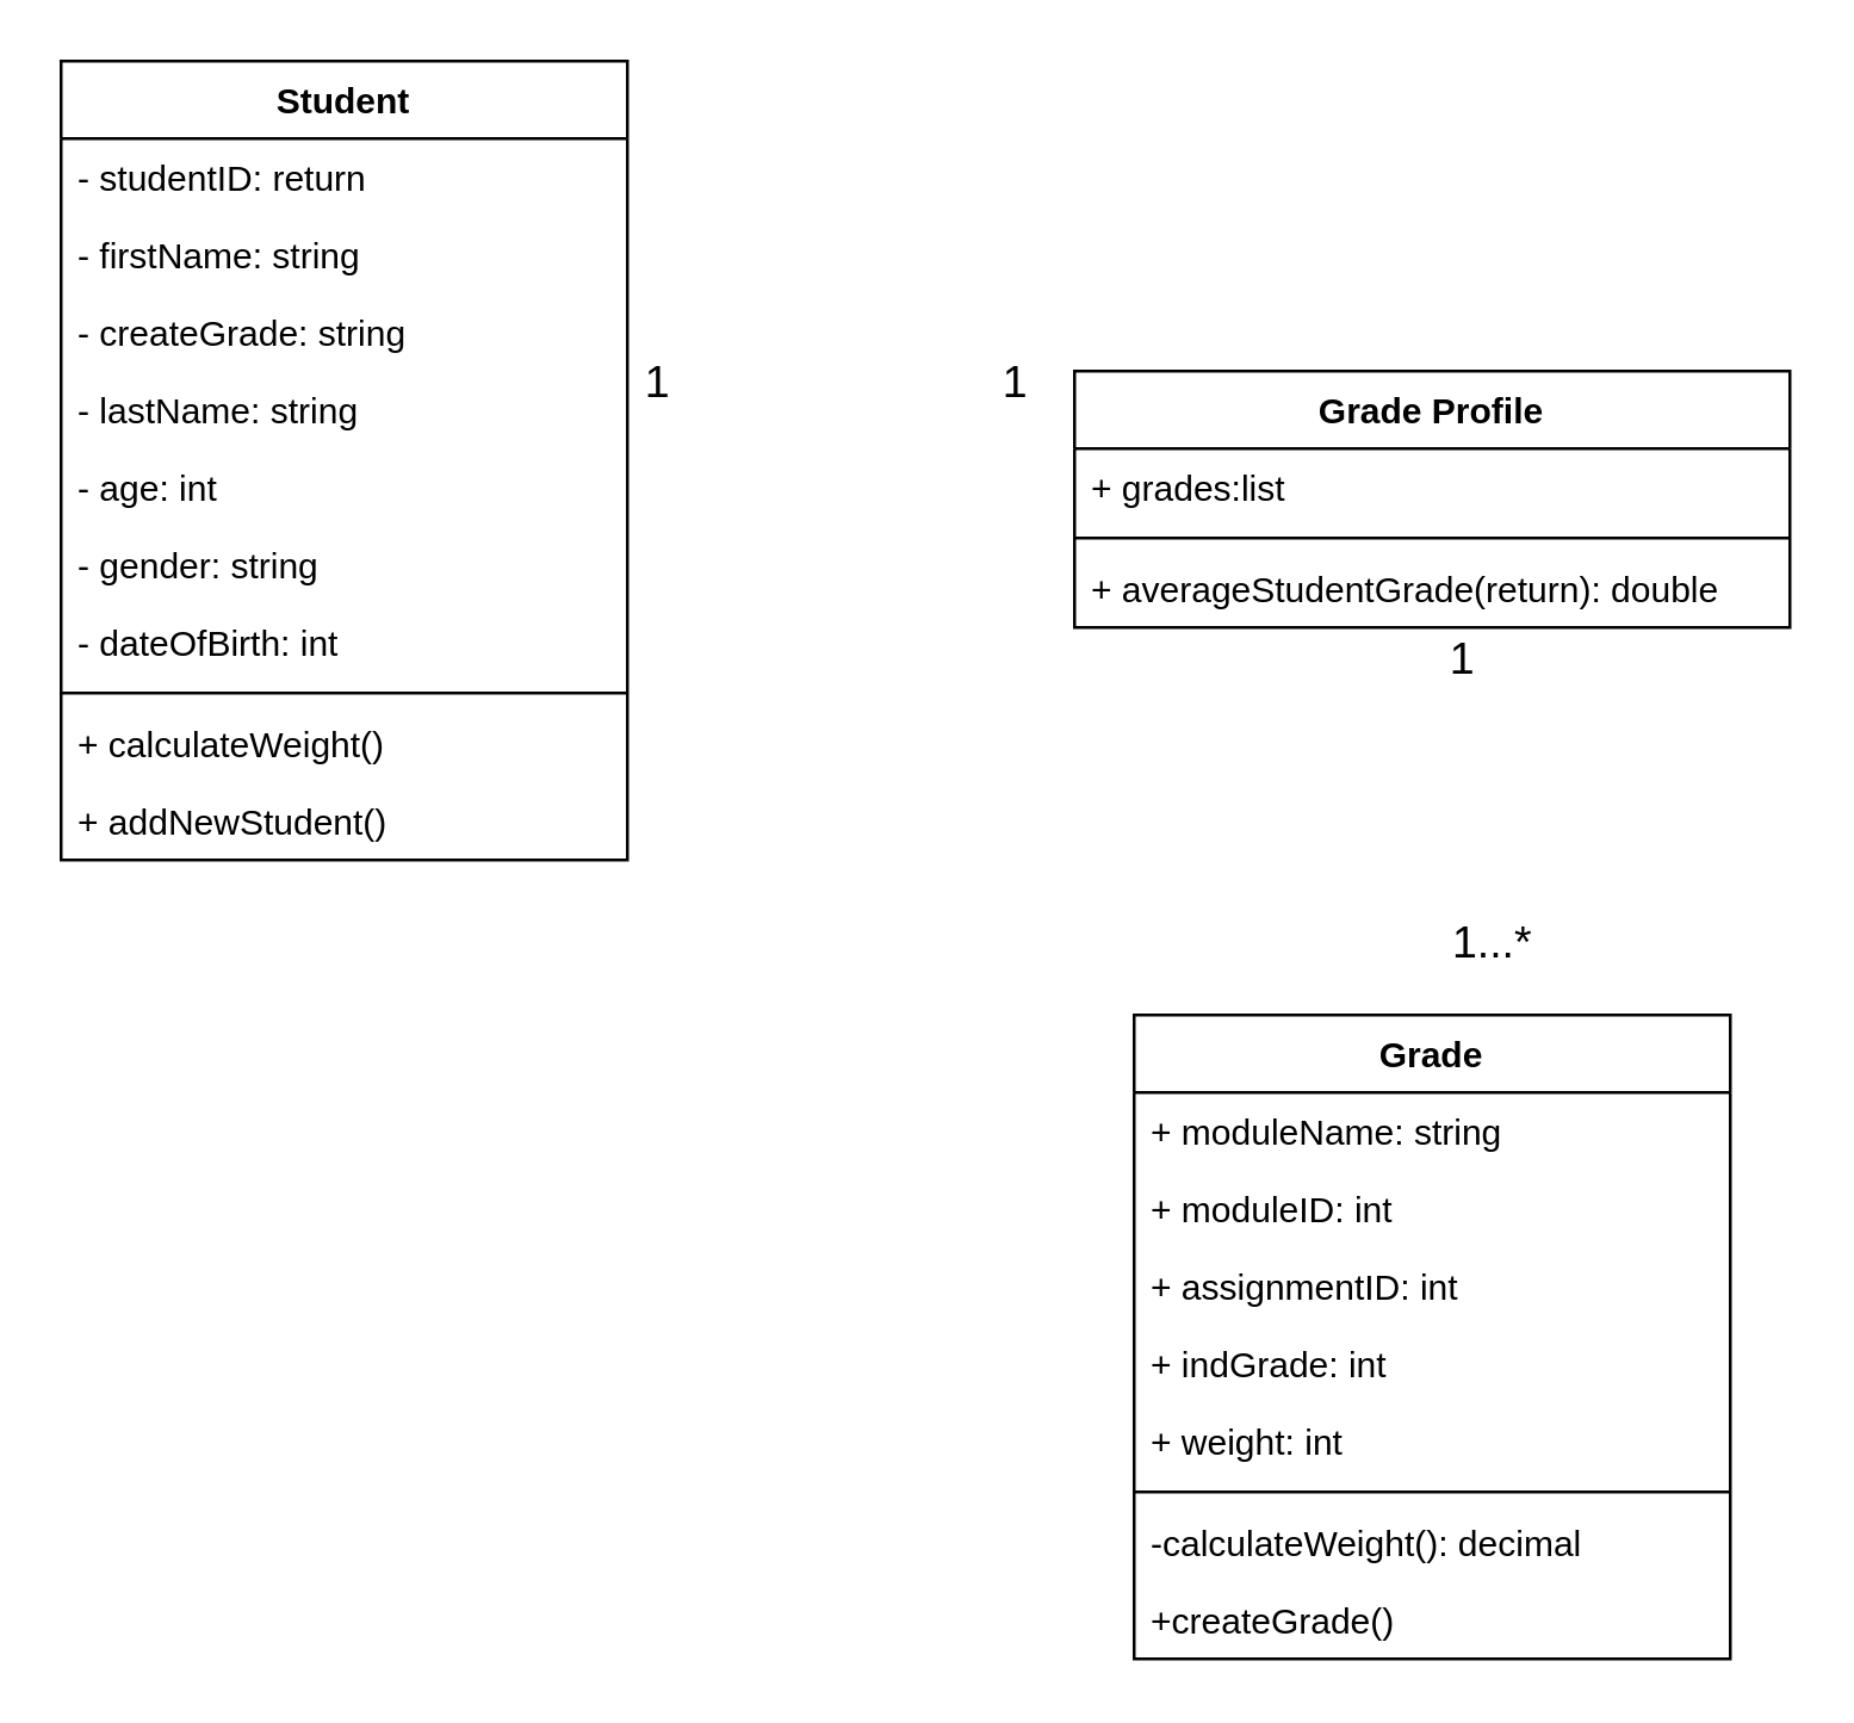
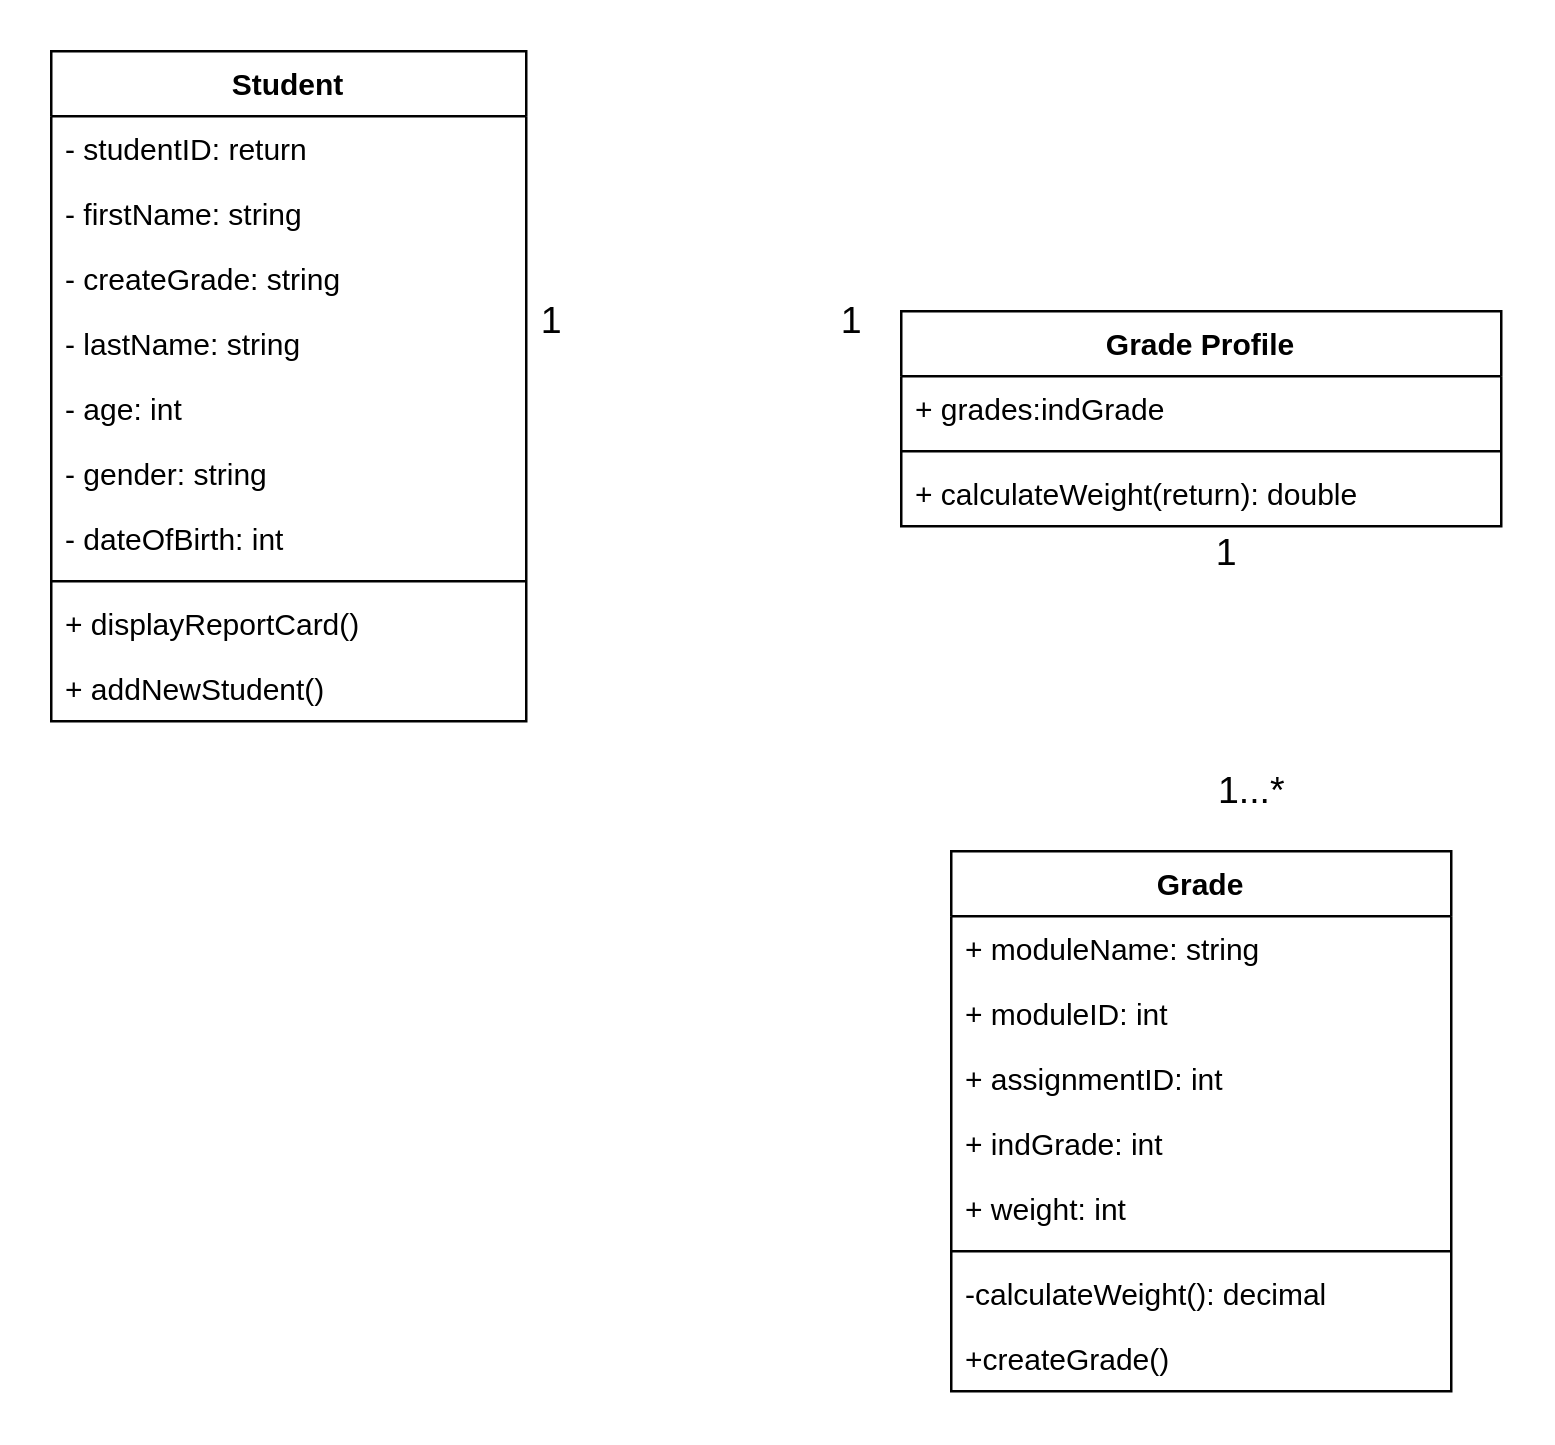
  <mxCell id="0" />
  <mxCell id="1" parent="0" />
  <mxCell id="2" value="Student" style="swimlane;fontStyle=1;align=center;verticalAlign=top;childLayout=stackLayout;horizontal=1;startSize=26;horizontalStack=0;resizeParent=1;resizeParentMax=0;resizeLast=0;collapsible=1;marginBottom=0;" parent="1" vertex="1"><mxGeometry x="20" y="20" width="190" height="268" as="geometry" /></mxCell>
  <mxCell id="3" value="- studentID: return" style="text;strokeColor=none;fillColor=none;align=left;verticalAlign=top;spacingLeft=4;spacingRight=4;overflow=hidden;rotatable=0;points=[[0,0.5],[1,0.5]];portConstraint=eastwest;" parent="2" vertex="1"><mxGeometry y="26" width="190" height="26" as="geometry" /></mxCell>
  <mxCell id="4" value="- firstName: string" style="text;strokeColor=none;fillColor=none;align=left;verticalAlign=top;spacingLeft=4;spacingRight=4;overflow=hidden;rotatable=0;points=[[0,0.5],[1,0.5]];portConstraint=eastwest;" parent="2" vertex="1"><mxGeometry y="52" width="190" height="26" as="geometry" /></mxCell>
  <mxCell id="5" value="- createGrade: string" style="text;strokeColor=none;fillColor=none;align=left;verticalAlign=top;spacingLeft=4;spacingRight=4;overflow=hidden;rotatable=0;points=[[0,0.5],[1,0.5]];portConstraint=eastwest;" parent="2" vertex="1"><mxGeometry y="78" width="190" height="26" as="geometry" /></mxCell>
  <mxCell id="6" value="- lastName: string" style="text;strokeColor=none;fillColor=none;align=left;verticalAlign=top;spacingLeft=4;spacingRight=4;overflow=hidden;rotatable=0;points=[[0,0.5],[1,0.5]];portConstraint=eastwest;" parent="2" vertex="1"><mxGeometry y="104" width="190" height="26" as="geometry" /></mxCell>
  <mxCell id="7" value="- age: int" style="text;strokeColor=none;fillColor=none;align=left;verticalAlign=top;spacingLeft=4;spacingRight=4;overflow=hidden;rotatable=0;points=[[0,0.5],[1,0.5]];portConstraint=eastwest;" parent="2" vertex="1"><mxGeometry y="130" width="190" height="26" as="geometry" /></mxCell>
  <mxCell id="8" value="- gender: string" style="text;strokeColor=none;fillColor=none;align=left;verticalAlign=top;spacingLeft=4;spacingRight=4;overflow=hidden;rotatable=0;points=[[0,0.5],[1,0.5]];portConstraint=eastwest;" parent="2" vertex="1"><mxGeometry y="156" width="190" height="26" as="geometry" /></mxCell>
  <mxCell id="9" value="- dateOfBirth: int" style="text;strokeColor=none;fillColor=none;align=left;verticalAlign=top;spacingLeft=4;spacingRight=4;overflow=hidden;rotatable=0;points=[[0,0.5],[1,0.5]];portConstraint=eastwest;" parent="2" vertex="1"><mxGeometry y="182" width="190" height="26" as="geometry" /></mxCell>
  <mxCell id="10" value="" style="line;strokeWidth=1;fillColor=none;align=left;verticalAlign=middle;spacingTop=-1;spacingLeft=3;spacingRight=3;rotatable=0;labelPosition=right;points=[];portConstraint=eastwest;" parent="2" vertex="1"><mxGeometry y="208" width="190" height="8" as="geometry" /></mxCell>
- <mxCell id="11" value="+ calculateWeight()" style="text;strokeColor=none;fillColor=none;align=left;verticalAlign=top;spacingLeft=4;spacingRight=4;overflow=hidden;rotatable=0;points=[[0,0.5],[1,0.5]];portConstraint=eastwest;" parent="2" vertex="1"><mxGeometry y="216" width="190" height="26" as="geometry" /></mxCell>
+ <mxCell id="11" value="+ displayReportCard()" style="text;strokeColor=none;fillColor=none;align=left;verticalAlign=top;spacingLeft=4;spacingRight=4;overflow=hidden;rotatable=0;points=[[0,0.5],[1,0.5]];portConstraint=eastwest;" parent="2" vertex="1"><mxGeometry y="216" width="190" height="26" as="geometry" /></mxCell>
  <mxCell id="12" value="+ addNewStudent()" style="text;strokeColor=none;fillColor=none;align=left;verticalAlign=top;spacingLeft=4;spacingRight=4;overflow=hidden;rotatable=0;points=[[0,0.5],[1,0.5]];portConstraint=eastwest;" parent="2" vertex="1"><mxGeometry y="242" width="190" height="26" as="geometry" /></mxCell>
  <mxCell id="13" value="Grade Profile" style="swimlane;fontStyle=1;align=center;verticalAlign=top;childLayout=stackLayout;horizontal=1;startSize=26;horizontalStack=0;resizeParent=1;resizeParentMax=0;resizeLast=0;collapsible=1;marginBottom=0;" parent="1" vertex="1"><mxGeometry x="360" y="124" width="240" height="86" as="geometry" /></mxCell>
- <mxCell id="14" value="+ grades:list" style="text;strokeColor=none;fillColor=none;align=left;verticalAlign=top;spacingLeft=4;spacingRight=4;overflow=hidden;rotatable=0;points=[[0,0.5],[1,0.5]];portConstraint=eastwest;" parent="13" vertex="1"><mxGeometry y="26" width="240" height="26" as="geometry" /></mxCell>
+ <mxCell id="14" value="+ grades:indGrade" style="text;strokeColor=none;fillColor=none;align=left;verticalAlign=top;spacingLeft=4;spacingRight=4;overflow=hidden;rotatable=0;points=[[0,0.5],[1,0.5]];portConstraint=eastwest;" parent="13" vertex="1"><mxGeometry y="26" width="240" height="26" as="geometry" /></mxCell>
  <mxCell id="15" value="" style="line;strokeWidth=1;fillColor=none;align=left;verticalAlign=middle;spacingTop=-1;spacingLeft=3;spacingRight=3;rotatable=0;labelPosition=right;points=[];portConstraint=eastwest;" parent="13" vertex="1"><mxGeometry y="52" width="240" height="8" as="geometry" /></mxCell>
- <mxCell id="16" value="+ averageStudentGrade(return): double" style="text;strokeColor=none;fillColor=none;align=left;verticalAlign=top;spacingLeft=4;spacingRight=4;overflow=hidden;rotatable=0;points=[[0,0.5],[1,0.5]];portConstraint=eastwest;" parent="13" vertex="1"><mxGeometry y="60" width="240" height="26" as="geometry" /></mxCell>
+ <mxCell id="16" value="+ calculateWeight(return): double" style="text;strokeColor=none;fillColor=none;align=left;verticalAlign=top;spacingLeft=4;spacingRight=4;overflow=hidden;rotatable=0;points=[[0,0.5],[1,0.5]];portConstraint=eastwest;" parent="13" vertex="1"><mxGeometry y="60" width="240" height="26" as="geometry" /></mxCell>
  <mxCell id="17" value="Grade" style="swimlane;fontStyle=1;align=center;verticalAlign=top;childLayout=stackLayout;horizontal=1;startSize=26;horizontalStack=0;resizeParent=1;resizeParentMax=0;resizeLast=0;collapsible=1;marginBottom=0;" parent="1" vertex="1"><mxGeometry x="380" y="340" width="200" height="216" as="geometry" /></mxCell>
  <mxCell id="18" value="+ moduleName: string" style="text;strokeColor=none;fillColor=none;align=left;verticalAlign=top;spacingLeft=4;spacingRight=4;overflow=hidden;rotatable=0;points=[[0,0.5],[1,0.5]];portConstraint=eastwest;" parent="17" vertex="1"><mxGeometry y="26" width="200" height="26" as="geometry" /></mxCell>
  <mxCell id="19" value="+ moduleID: int" style="text;strokeColor=none;fillColor=none;align=left;verticalAlign=top;spacingLeft=4;spacingRight=4;overflow=hidden;rotatable=0;points=[[0,0.5],[1,0.5]];portConstraint=eastwest;" parent="17" vertex="1"><mxGeometry y="52" width="200" height="26" as="geometry" /></mxCell>
  <mxCell id="20" value="+ assignmentID: int" style="text;strokeColor=none;fillColor=none;align=left;verticalAlign=top;spacingLeft=4;spacingRight=4;overflow=hidden;rotatable=0;points=[[0,0.5],[1,0.5]];portConstraint=eastwest;" parent="17" vertex="1"><mxGeometry y="78" width="200" height="26" as="geometry" /></mxCell>
  <mxCell id="21" value="+ indGrade: int" style="text;strokeColor=none;fillColor=none;align=left;verticalAlign=top;spacingLeft=4;spacingRight=4;overflow=hidden;rotatable=0;points=[[0,0.5],[1,0.5]];portConstraint=eastwest;" parent="17" vertex="1"><mxGeometry y="104" width="200" height="26" as="geometry" /></mxCell>
  <mxCell id="22" value="+ weight: int" style="text;strokeColor=none;fillColor=none;align=left;verticalAlign=top;spacingLeft=4;spacingRight=4;overflow=hidden;rotatable=0;points=[[0,0.5],[1,0.5]];portConstraint=eastwest;" parent="17" vertex="1"><mxGeometry y="130" width="200" height="26" as="geometry" /></mxCell>
  <mxCell id="23" value="" style="line;strokeWidth=1;fillColor=none;align=left;verticalAlign=middle;spacingTop=-1;spacingLeft=3;spacingRight=3;rotatable=0;labelPosition=right;points=[];portConstraint=eastwest;" parent="17" vertex="1"><mxGeometry y="156" width="200" height="8" as="geometry" /></mxCell>
  <mxCell id="24" value="-calculateWeight(): decimal" style="text;strokeColor=none;fillColor=none;align=left;verticalAlign=top;spacingLeft=4;spacingRight=4;overflow=hidden;rotatable=0;points=[[0,0.5],[1,0.5]];portConstraint=eastwest;" parent="17" vertex="1"><mxGeometry y="164" width="200" height="26" as="geometry" /></mxCell>
  <mxCell id="25" value="+createGrade()" style="text;strokeColor=none;fillColor=none;align=left;verticalAlign=top;spacingLeft=4;spacingRight=4;overflow=hidden;rotatable=0;points=[[0,0.5],[1,0.5]];portConstraint=eastwest;" parent="17" vertex="1"><mxGeometry y="190" width="200" height="26" as="geometry" /></mxCell>
  <mxCell id="26" value="1" style="text;html=1;align=center;verticalAlign=middle;resizable=0;points=[];autosize=1;fontSize=15;" parent="1" vertex="1"><mxGeometry x="210" y="117" width="20" height="20" as="geometry" /></mxCell>
  <mxCell id="27" value="1...*" style="text;html=1;align=center;verticalAlign=middle;resizable=0;points=[];autosize=1;fontSize=15;" parent="1" vertex="1"><mxGeometry x="480" y="305" width="40" height="20" as="geometry" /></mxCell>
  <mxCell id="28" value="1" style="text;html=1;align=center;verticalAlign=middle;resizable=0;points=[];autosize=1;fontSize=15;" parent="1" vertex="1"><mxGeometry x="480" y="210" width="20" height="20" as="geometry" /></mxCell>
  <mxCell id="29" value="1" style="text;html=1;align=center;verticalAlign=middle;resizable=0;points=[];autosize=1;fontSize=15;" parent="1" vertex="1"><mxGeometry x="330" y="117" width="20" height="20" as="geometry" /></mxCell>
